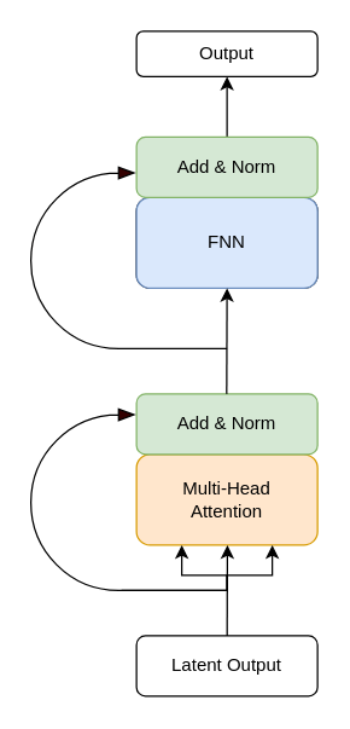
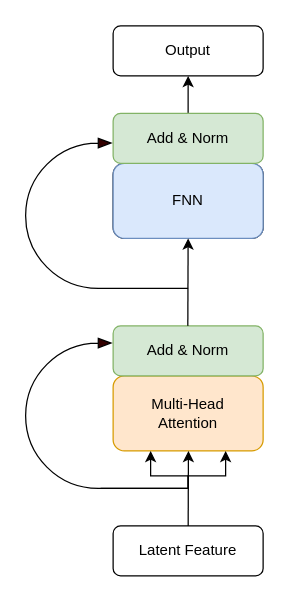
  <mxCell id="0" />
  <mxCell id="1" parent="0" />
  <mxCell id="2" value="" style="rounded=1;whiteSpace=wrap;html=1;" vertex="1" parent="1"><mxGeometry x="90" y="130" width="120" height="60" as="geometry" /></mxCell>
  <mxCell id="3" value="FNN" style="rounded=1;whiteSpace=wrap;html=1;fillColor=#dae8fc;strokeColor=#6c8ebf;" vertex="1" parent="1"><mxGeometry x="90" y="130" width="120" height="60" as="geometry" /></mxCell>
  <mxCell id="4" style="edgeStyle=orthogonalEdgeStyle;curved=1;rounded=0;orthogonalLoop=1;jettySize=auto;html=1;exitX=0.5;exitY=0;exitDx=0;exitDy=0;entryX=0.5;entryY=1;entryDx=0;entryDy=0;" edge="1" parent="1" source="5" target="12"><mxGeometry relative="1" as="geometry" /></mxCell>
  <mxCell id="5" value="Add &amp;amp; Norm" style="rounded=1;whiteSpace=wrap;html=1;fillColor=#d5e8d4;strokeColor=#82b366;" vertex="1" parent="1"><mxGeometry x="90" y="90" width="120" height="40" as="geometry" /></mxCell>
  <mxCell id="6" value="Multi-Head&lt;div&gt;Attention&lt;/div&gt;" style="rounded=1;whiteSpace=wrap;html=1;fillColor=#ffe6cc;strokeColor=#d79b00;" vertex="1" parent="1"><mxGeometry x="90" y="300" width="120" height="60" as="geometry" /></mxCell>
  <mxCell id="7" value="Add &amp;amp; Norm" style="rounded=1;whiteSpace=wrap;html=1;fillColor=#d5e8d4;strokeColor=#82b366;" vertex="1" parent="1"><mxGeometry x="90" y="260" width="120" height="40" as="geometry" /></mxCell>
  <mxCell id="8" value="" style="endArrow=classic;html=1;rounded=0;exitX=0.496;exitY=-0.162;exitDx=0;exitDy=0;exitPerimeter=0;entryX=0.5;entryY=1;entryDx=0;entryDy=0;" edge="1" parent="1" target="3"><mxGeometry width="50" height="50" relative="1" as="geometry"><mxPoint x="149.76" y="260" as="sourcePoint" /><mxPoint x="150.24" y="196.48" as="targetPoint" /></mxGeometry></mxCell>
  <mxCell id="9" value="" style="html=1;shadow=0;dashed=0;align=center;verticalAlign=middle;shape=mxgraph.arrows2.uTurnArrow;dy=0;arrowHead=7.5;dx2=10.13;fillColor=#330000;" vertex="1" parent="1"><mxGeometry x="20" y="110" width="130" height="120" as="geometry" /></mxCell>
  <mxCell id="10" value="" style="html=1;shadow=0;dashed=0;align=center;verticalAlign=middle;shape=mxgraph.arrows2.uTurnArrow;dy=0;arrowHead=7.5;dx2=10.13;fillColor=#330000;" vertex="1" parent="1"><mxGeometry x="20" y="270" width="130" height="120" as="geometry" /></mxCell>
  <mxCell id="11" value="" style="endArrow=classic;html=1;rounded=0;exitX=0.496;exitY=-0.162;exitDx=0;exitDy=0;exitPerimeter=0;entryX=0.5;entryY=1;entryDx=0;entryDy=0;" edge="1" parent="1"><mxGeometry width="50" height="50" relative="1" as="geometry"><mxPoint x="150" y="430" as="sourcePoint" /><mxPoint x="150.24" y="360" as="targetPoint" /></mxGeometry></mxCell>
- <mxCell id="12" value="Output" style="rounded=1;whiteSpace=wrap;html=1;" vertex="1" parent="1"><mxGeometry x="90" y="20" width="120" height="30" as="geometry" /></mxCell>
+ <mxCell id="12" value="Output" style="rounded=1;whiteSpace=wrap;html=1;" vertex="1" parent="1"><mxGeometry x="90" y="20" width="120" height="40" as="geometry" /></mxCell>
  <mxCell id="13" value="" style="endArrow=classic;html=1;rounded=0;edgeStyle=orthogonalEdgeStyle;entryX=0.75;entryY=1;entryDx=0;entryDy=0;" edge="1" parent="1" target="6"><mxGeometry width="50" height="50" relative="1" as="geometry"><mxPoint x="150" y="390" as="sourcePoint" /><mxPoint x="210" y="390" as="targetPoint" /><Array as="points"><mxPoint x="150" y="380" /><mxPoint x="180" y="380" /></Array></mxGeometry></mxCell>
  <mxCell id="14" value="" style="endArrow=classic;html=1;rounded=0;edgeStyle=orthogonalEdgeStyle;" edge="1" parent="1"><mxGeometry width="50" height="50" relative="1" as="geometry"><mxPoint x="80" y="390" as="sourcePoint" /><mxPoint x="120" y="360" as="targetPoint" /><Array as="points"><mxPoint x="150" y="390" /><mxPoint x="150" y="380" /><mxPoint x="120" y="380" /><mxPoint x="120" y="360" /></Array></mxGeometry></mxCell>
- <mxCell id="15" value="Latent Output" style="rounded=1;whiteSpace=wrap;html=1;" vertex="1" parent="1"><mxGeometry x="90" y="420" width="120" height="40" as="geometry" /></mxCell>
+ <mxCell id="15" value="Latent Feature" style="rounded=1;whiteSpace=wrap;html=1;" vertex="1" parent="1"><mxGeometry x="90" y="420" width="120" height="40" as="geometry" /></mxCell>
